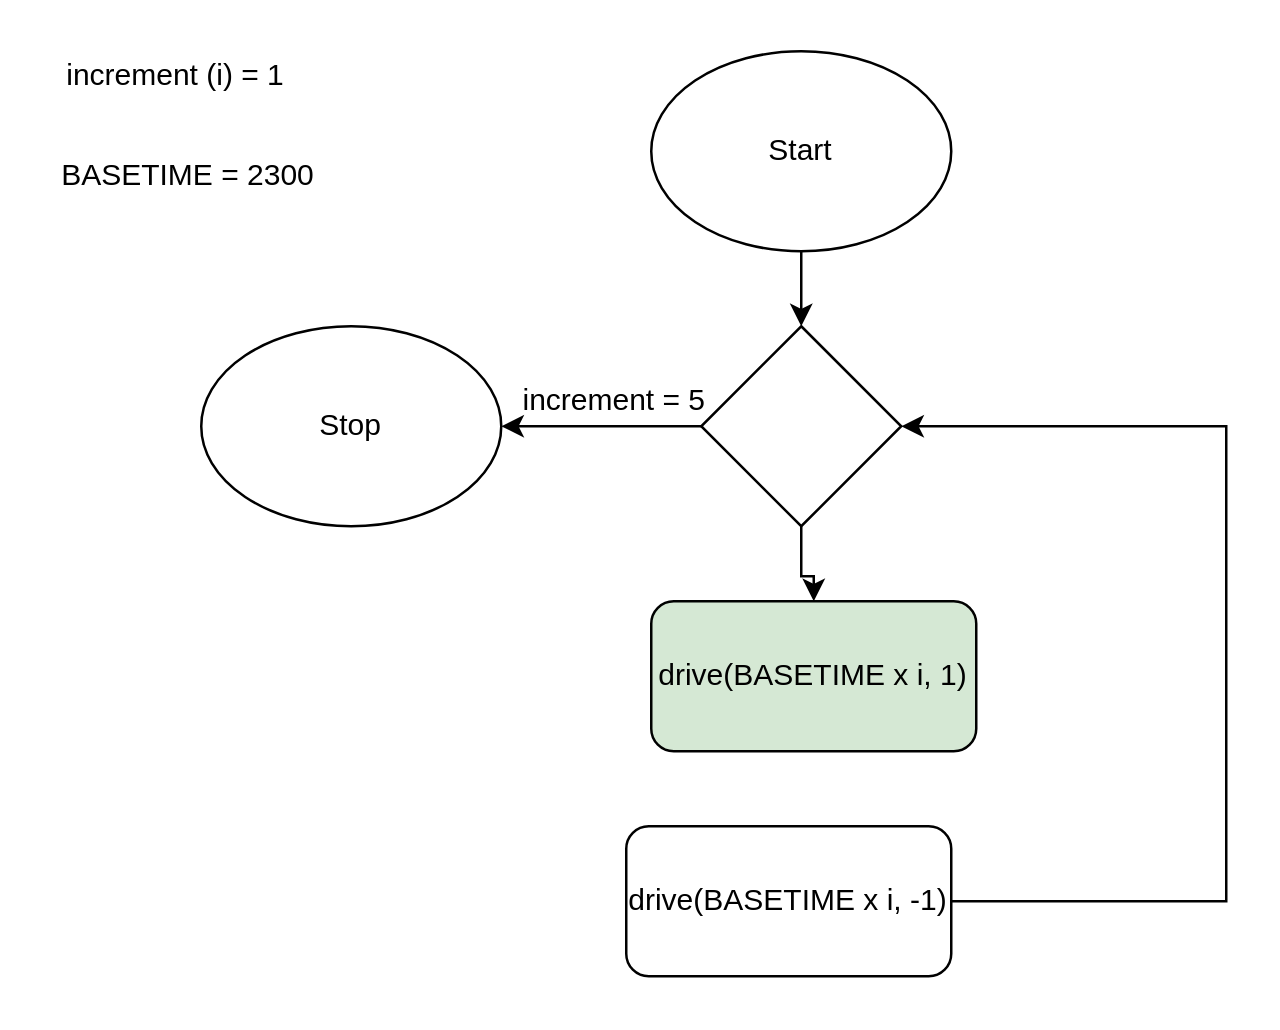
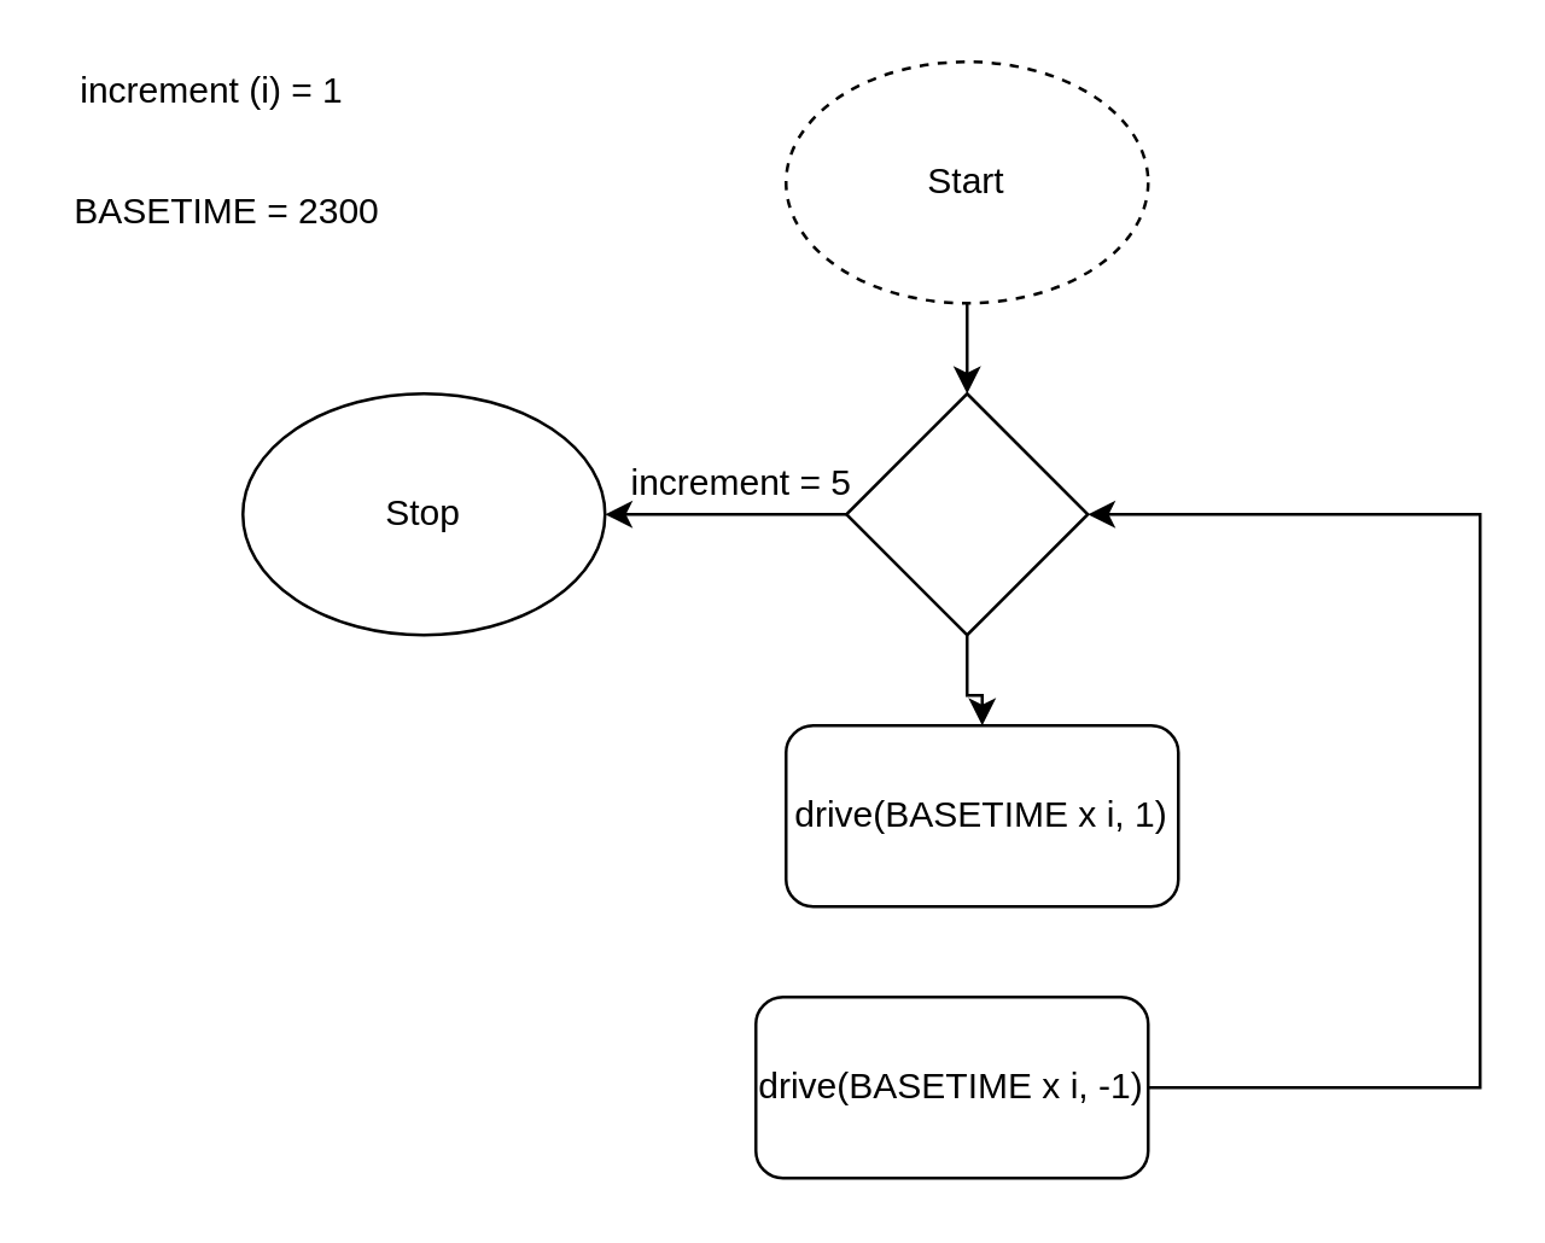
  <mxCell id="0" />
  <mxCell id="1" parent="0" />
  <mxCell id="2" value="" style="edgeStyle=orthogonalEdgeStyle;rounded=0;orthogonalLoop=1;jettySize=auto;html=1;" edge="1" parent="1" source="3" target="6"><mxGeometry relative="1" as="geometry" /></mxCell>
- <mxCell id="3" value="Start" style="ellipse;whiteSpace=wrap;html=1;" vertex="1" parent="1"><mxGeometry x="260" y="20" width="120" height="80" as="geometry" /></mxCell>
+ <mxCell id="3" value="Start" style="ellipse;whiteSpace=wrap;html=1;dashed=1;" vertex="1" parent="1"><mxGeometry x="260" y="20" width="120" height="80" as="geometry" /></mxCell>
  <mxCell id="4" value="" style="edgeStyle=orthogonalEdgeStyle;rounded=0;orthogonalLoop=1;jettySize=auto;html=1;" edge="1" parent="1" source="6" target="7"><mxGeometry relative="1" as="geometry" /></mxCell>
  <mxCell id="5" value="" style="edgeStyle=orthogonalEdgeStyle;rounded=0;orthogonalLoop=1;jettySize=auto;html=1;fontSize=12;" edge="1" parent="1" source="6" target="8"><mxGeometry relative="1" as="geometry" /></mxCell>
  <mxCell id="6" value="" style="rhombus;whiteSpace=wrap;html=1;" vertex="1" parent="1"><mxGeometry x="280" y="130" width="80" height="80" as="geometry" /></mxCell>
- <mxCell id="7" value="drive(BASETIME x i, 1)" style="rounded=1;whiteSpace=wrap;html=1;fillColor=#d5e8d4;" vertex="1" parent="1"><mxGeometry x="260" y="240" width="130" height="60" as="geometry" /></mxCell>
+ <mxCell id="7" value="drive(BASETIME x i, 1)" style="rounded=1;whiteSpace=wrap;html=1;" vertex="1" parent="1"><mxGeometry x="260" y="240" width="130" height="60" as="geometry" /></mxCell>
  <mxCell id="8" value="Stop" style="ellipse;whiteSpace=wrap;html=1;" vertex="1" parent="1"><mxGeometry x="80" y="130" width="120" height="80" as="geometry" /></mxCell>
  <mxCell id="9" value="increment (i) = 1" style="text;html=1;strokeColor=none;fillColor=none;align=center;verticalAlign=middle;whiteSpace=wrap;rounded=0;fontSize=12;" vertex="1" parent="1"><mxGeometry x="20" y="20" width="100" height="20" as="geometry" /></mxCell>
  <mxCell id="10" style="edgeStyle=orthogonalEdgeStyle;rounded=0;orthogonalLoop=1;jettySize=auto;html=1;fontSize=12;entryX=1;entryY=0.5;entryDx=0;entryDy=0;" edge="1" parent="1" source="11" target="6"><mxGeometry relative="1" as="geometry"><mxPoint x="470" y="170" as="targetPoint" /><Array as="points"><mxPoint x="490" y="360" /><mxPoint x="490" y="170" /></Array></mxGeometry></mxCell>
  <mxCell id="11" value="drive(BASETIME x i, -1)" style="rounded=1;whiteSpace=wrap;html=1;" vertex="1" parent="1"><mxGeometry x="250" y="330" width="130" height="60" as="geometry" /></mxCell>
  <mxCell id="12" value="BASETIME = 2300" style="text;html=1;strokeColor=none;fillColor=none;align=center;verticalAlign=middle;whiteSpace=wrap;rounded=0;fontSize=12;" vertex="1" parent="1"><mxGeometry x="20" y="60" width="110" height="20" as="geometry" /></mxCell>
  <mxCell id="13" value="increment = 5" style="text;html=1;align=center;verticalAlign=middle;resizable=0;points=[];autosize=1;strokeColor=none;fontSize=12;" vertex="1" parent="1"><mxGeometry x="200" y="150" width="90" height="20" as="geometry" /></mxCell>
